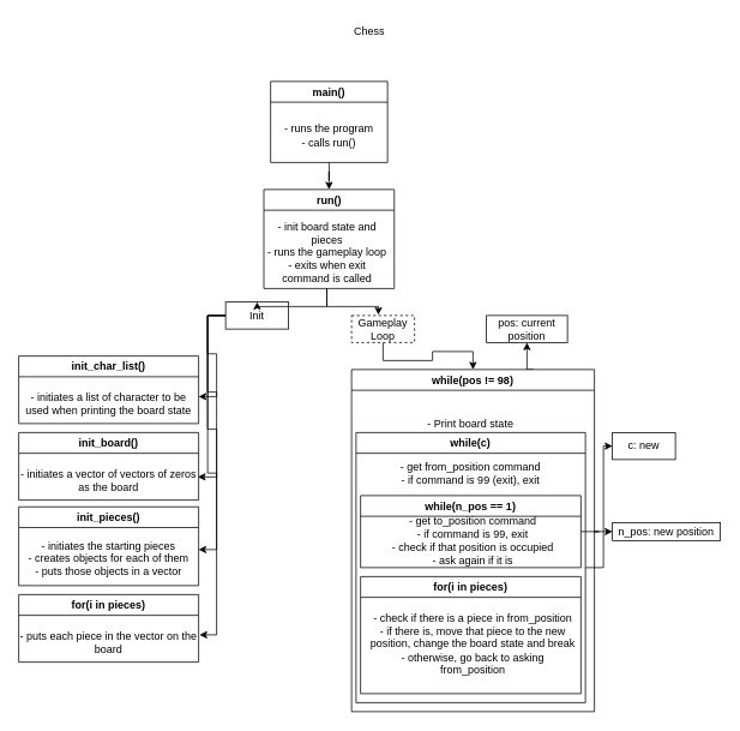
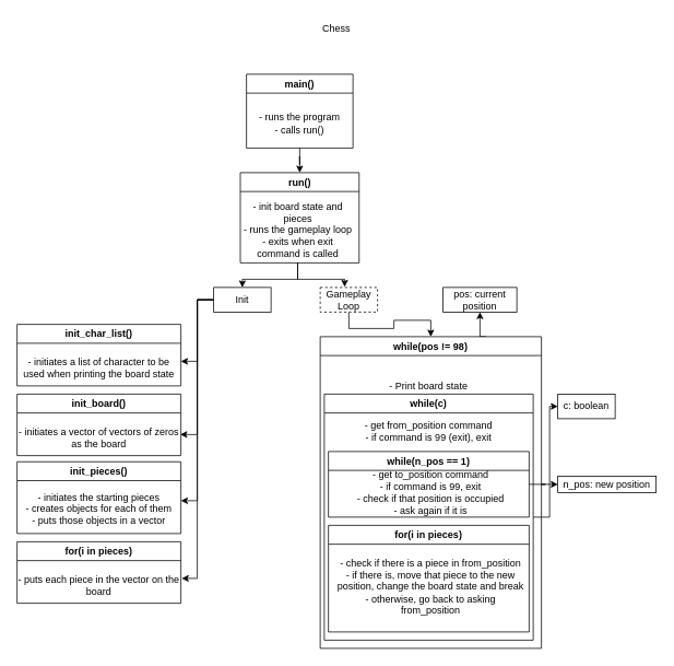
  <mxCell id="0" />
  <mxCell id="1" parent="0" />
  <mxCell id="2" value="Chess" style="text;html=1;strokeColor=none;fillColor=none;align=center;verticalAlign=middle;whiteSpace=wrap;rounded=0;" vertex="1" parent="1"><mxGeometry x="380" y="20" width="60" height="30" as="geometry" /></mxCell>
  <mxCell id="3" value="main()" style="swimlane;whiteSpace=wrap;html=1;" vertex="1" parent="1"><mxGeometry x="300" y="90" width="130" height="90" as="geometry" /></mxCell>
  <mxCell id="4" value="- runs the program&lt;br&gt;- calls run()" style="text;html=1;strokeColor=none;fillColor=none;align=center;verticalAlign=middle;whiteSpace=wrap;rounded=0;" vertex="1" parent="3"><mxGeometry y="30" width="130" height="60" as="geometry" /></mxCell>
  <mxCell id="5" value="run()" style="swimlane;whiteSpace=wrap;html=1;" vertex="1" parent="1"><mxGeometry x="292.5" y="210" width="145" height="110" as="geometry" /></mxCell>
  <mxCell id="6" value="- init board state and pieces&lt;br&gt;- runs the gameplay loop&lt;br&gt;- exits when exit command is called" style="text;html=1;strokeColor=none;fillColor=none;align=center;verticalAlign=middle;whiteSpace=wrap;rounded=0;" vertex="1" parent="5"><mxGeometry y="30" width="140" height="80" as="geometry" /></mxCell>
  <mxCell id="7" style="edgeStyle=orthogonalEdgeStyle;rounded=0;orthogonalLoop=1;jettySize=auto;html=1;entryX=0.5;entryY=0;entryDx=0;entryDy=0;" edge="1" parent="1" source="4" target="5"><mxGeometry relative="1" as="geometry" /></mxCell>
  <mxCell id="8" style="edgeStyle=orthogonalEdgeStyle;rounded=0;orthogonalLoop=1;jettySize=auto;html=1;entryX=1;entryY=0.364;entryDx=0;entryDy=0;entryPerimeter=0;" edge="1" parent="1" source="12" target="30"><mxGeometry relative="1" as="geometry" /></mxCell>
  <mxCell id="9" style="edgeStyle=orthogonalEdgeStyle;rounded=0;orthogonalLoop=1;jettySize=auto;html=1;entryX=0.996;entryY=0.442;entryDx=0;entryDy=0;entryPerimeter=0;" edge="1" parent="1" source="12" target="32"><mxGeometry relative="1" as="geometry" /></mxCell>
  <mxCell id="10" style="edgeStyle=orthogonalEdgeStyle;rounded=0;orthogonalLoop=1;jettySize=auto;html=1;entryX=1;entryY=0.346;entryDx=0;entryDy=0;entryPerimeter=0;" edge="1" parent="1" source="12" target="34"><mxGeometry relative="1" as="geometry" /></mxCell>
  <mxCell id="11" style="edgeStyle=orthogonalEdgeStyle;rounded=0;orthogonalLoop=1;jettySize=auto;html=1;entryX=1.005;entryY=0.358;entryDx=0;entryDy=0;entryPerimeter=0;" edge="1" parent="1" source="12" target="36"><mxGeometry relative="1" as="geometry" /></mxCell>
- <mxCell id="12" value="Init" style="rounded=0;whiteSpace=wrap;html=1;" vertex="1" parent="1"><mxGeometry x="250" y="335" width="70" height="30" as="geometry" /></mxCell>
+ <mxCell id="12" value="Init" style="rounded=0;whiteSpace=wrap;html=1;" vertex="1" parent="1"><mxGeometry x="260" y="350" width="70" height="30" as="geometry" /></mxCell>
  <mxCell id="13" style="edgeStyle=orthogonalEdgeStyle;rounded=0;orthogonalLoop=1;jettySize=auto;html=1;entryX=0.5;entryY=0;entryDx=0;entryDy=0;" edge="1" parent="1" source="14" target="16"><mxGeometry relative="1" as="geometry" /></mxCell>
  <mxCell id="14" value="Gameplay Loop" style="rounded=0;whiteSpace=wrap;html=1;dashed=1;" vertex="1" parent="1"><mxGeometry x="390" y="350" width="70" height="30" as="geometry" /></mxCell>
  <mxCell id="15" style="edgeStyle=orthogonalEdgeStyle;rounded=0;orthogonalLoop=1;jettySize=auto;html=1;exitX=0.75;exitY=0;exitDx=0;exitDy=0;entryX=0.5;entryY=1;entryDx=0;entryDy=0;" edge="1" parent="1" source="16" target="24"><mxGeometry relative="1" as="geometry" /></mxCell>
  <mxCell id="16" value="while(pos != 98)" style="swimlane;whiteSpace=wrap;html=1;" vertex="1" parent="1"><mxGeometry x="390" y="410" width="270" height="380" as="geometry" /></mxCell>
  <mxCell id="17" value="- Print board state" style="text;html=1;strokeColor=none;fillColor=none;align=center;verticalAlign=middle;whiteSpace=wrap;rounded=0;" vertex="1" parent="16"><mxGeometry x="5" y="30" width="255" height="60" as="geometry" /></mxCell>
  <mxCell id="18" value="while(c)" style="swimlane;whiteSpace=wrap;html=1;" vertex="1" parent="16"><mxGeometry x="5" y="70" width="255" height="300" as="geometry" /></mxCell>
  <mxCell id="19" value="- get from_position command&lt;br&gt;- if command is 99 (exit), exit" style="text;html=1;strokeColor=none;fillColor=none;align=center;verticalAlign=middle;whiteSpace=wrap;rounded=0;" vertex="1" parent="18"><mxGeometry x="5" y="30" width="245" height="30" as="geometry" /></mxCell>
  <mxCell id="20" value="while(n_pos == 1)" style="swimlane;whiteSpace=wrap;html=1;" vertex="1" parent="18"><mxGeometry x="5" y="70" width="245" height="80" as="geometry" /></mxCell>
  <mxCell id="21" value="- get to_position command&lt;br&gt;- if command is 99, exit&lt;br&gt;- check if that position is occupied&lt;br&gt;- ask again if it is" style="text;html=1;strokeColor=none;fillColor=none;align=center;verticalAlign=middle;whiteSpace=wrap;rounded=0;" vertex="1" parent="20"><mxGeometry x="10" y="30" width="230" height="40" as="geometry" /></mxCell>
  <mxCell id="22" value="for(i in pieces)" style="swimlane;whiteSpace=wrap;html=1;" vertex="1" parent="18"><mxGeometry x="5" y="160" width="245" height="130" as="geometry" /></mxCell>
  <mxCell id="23" value="- check if there is a piece in from_position&lt;br&gt;- if there is, move that piece to the new position, change the board state and break&lt;br&gt;- otherwise, go back to asking from_position" style="text;html=1;strokeColor=none;fillColor=none;align=center;verticalAlign=middle;whiteSpace=wrap;rounded=0;" vertex="1" parent="22"><mxGeometry x="10" y="30" width="230" height="90" as="geometry" /></mxCell>
  <mxCell id="24" value="pos: current position" style="rounded=0;whiteSpace=wrap;html=1;" vertex="1" parent="1"><mxGeometry x="540" y="350" width="90" height="30" as="geometry" /></mxCell>
- <mxCell id="25" value="c: new" style="rounded=0;whiteSpace=wrap;html=1;" vertex="1" parent="1"><mxGeometry x="680" y="480" width="70" height="30" as="geometry" /></mxCell>
+ <mxCell id="25" value="c: boolean" style="rounded=0;whiteSpace=wrap;html=1;" vertex="1" parent="1"><mxGeometry x="680" y="480" width="70" height="30" as="geometry" /></mxCell>
  <mxCell id="26" style="edgeStyle=orthogonalEdgeStyle;rounded=0;orthogonalLoop=1;jettySize=auto;html=1;entryX=0;entryY=0.5;entryDx=0;entryDy=0;" edge="1" parent="1" source="18" target="25"><mxGeometry relative="1" as="geometry" /></mxCell>
  <mxCell id="27" value="n_pos: new position" style="rounded=0;whiteSpace=wrap;html=1;" vertex="1" parent="1"><mxGeometry x="680" y="580" width="120" height="20" as="geometry" /></mxCell>
  <mxCell id="28" style="edgeStyle=orthogonalEdgeStyle;rounded=0;orthogonalLoop=1;jettySize=auto;html=1;entryX=0;entryY=0.5;entryDx=0;entryDy=0;" edge="1" parent="1" source="20" target="27"><mxGeometry relative="1" as="geometry" /></mxCell>
  <mxCell id="29" value="init_char_list()" style="swimlane;whiteSpace=wrap;html=1;" vertex="1" parent="1"><mxGeometry x="20" y="395" width="200" height="75" as="geometry" /></mxCell>
  <mxCell id="30" value="- initiates a list of character to be used when printing the board state" style="text;html=1;strokeColor=none;fillColor=none;align=center;verticalAlign=middle;whiteSpace=wrap;rounded=0;" vertex="1" parent="29"><mxGeometry y="25" width="200" height="55" as="geometry" /></mxCell>
  <mxCell id="31" value="init_board()" style="swimlane;whiteSpace=wrap;html=1;" vertex="1" parent="1"><mxGeometry x="20" y="480" width="200" height="75" as="geometry" /></mxCell>
  <mxCell id="32" value="- initiates a vector of vectors of zeros as the board" style="text;html=1;strokeColor=none;fillColor=none;align=center;verticalAlign=middle;whiteSpace=wrap;rounded=0;" vertex="1" parent="31"><mxGeometry y="25" width="200" height="55" as="geometry" /></mxCell>
  <mxCell id="33" value="init_pieces()" style="swimlane;whiteSpace=wrap;html=1;" vertex="1" parent="1"><mxGeometry x="20" y="562.5" width="200" height="87.5" as="geometry" /></mxCell>
  <mxCell id="34" value="- initiates the starting pieces&lt;br&gt;- creates objects for each of them&lt;br&gt;- puts those objects in a vector" style="text;html=1;strokeColor=none;fillColor=none;align=center;verticalAlign=middle;whiteSpace=wrap;rounded=0;" vertex="1" parent="33"><mxGeometry y="25" width="200" height="65" as="geometry" /></mxCell>
  <mxCell id="35" value="for(i in pieces)" style="swimlane;whiteSpace=wrap;html=1;" vertex="1" parent="1"><mxGeometry x="20" y="660" width="200" height="75" as="geometry" /></mxCell>
  <mxCell id="36" value="- puts each piece in the vector on the board" style="text;html=1;strokeColor=none;fillColor=none;align=center;verticalAlign=middle;whiteSpace=wrap;rounded=0;" vertex="1" parent="35"><mxGeometry y="25" width="200" height="55" as="geometry" /></mxCell>
  <mxCell id="37" style="edgeStyle=orthogonalEdgeStyle;rounded=0;orthogonalLoop=1;jettySize=auto;html=1;entryX=0.5;entryY=0;entryDx=0;entryDy=0;" edge="1" parent="1" source="6" target="12"><mxGeometry relative="1" as="geometry" /></mxCell>
  <mxCell id="38" style="edgeStyle=orthogonalEdgeStyle;rounded=0;orthogonalLoop=1;jettySize=auto;html=1;entryX=0.427;entryY=-0.024;entryDx=0;entryDy=0;entryPerimeter=0;" edge="1" parent="1" source="6" target="14"><mxGeometry relative="1" as="geometry" /></mxCell>
